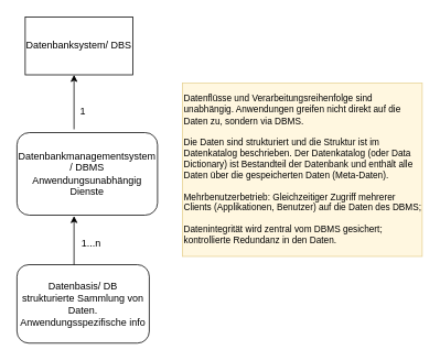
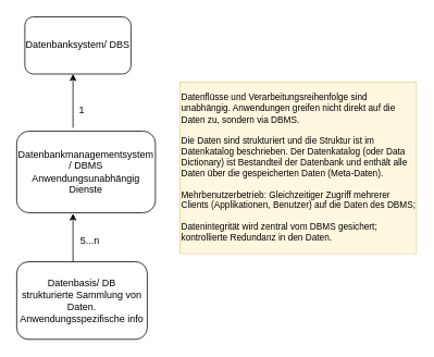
  <mxCell id="0" />
  <mxCell id="1" parent="0" />
  <mxCell id="2" value="&lt;div&gt;Datenbasis/ DB&lt;/div&gt;&lt;div&gt;strukturierte Sammlung von Daten. Anwendungsspezifische info&lt;br&gt;&lt;/div&gt;" style="rounded=1;whiteSpace=wrap;html=1;" vertex="1" parent="1"><mxGeometry x="20" y="320" width="160" height="95" as="geometry" /></mxCell>
- <mxCell id="3" value="Datenbanksystem/ DBS" style="whiteSpace=wrap;html=1;rounded=0;" vertex="1" parent="1"><mxGeometry x="30" y="20" width="130" height="70" as="geometry" /></mxCell>
+ <mxCell id="3" value="Datenbanksystem/ DBS" style="rounded=1;whiteSpace=wrap;html=1;" vertex="1" parent="1"><mxGeometry x="30" y="20" width="130" height="70" as="geometry" /></mxCell>
  <mxCell id="4" value="&lt;div&gt;Datenbankmanagementsystem / DBMS&lt;/div&gt;&lt;div&gt;Anwendungsunabhängig Dienste&lt;br&gt;&lt;/div&gt;" style="rounded=1;whiteSpace=wrap;html=1;" vertex="1" parent="1"><mxGeometry x="20" y="160" width="170" height="100" as="geometry" /></mxCell>
  <mxCell id="5" value="" style="endArrow=classic;html=1;rounded=0;entryX=0.454;entryY=1;entryDx=0;entryDy=0;exitX=0.406;exitY=-0.04;exitDx=0;exitDy=0;exitPerimeter=0;entryPerimeter=0;" edge="1" parent="1" source="4" target="3"><mxGeometry width="50" height="50" relative="1" as="geometry"><mxPoint x="0" y="150" as="sourcePoint" /><mxPoint x="50" y="100" as="targetPoint" /></mxGeometry></mxCell>
  <mxCell id="6" value="1" style="text;html=1;strokeColor=none;fillColor=none;align=center;verticalAlign=middle;whiteSpace=wrap;rounded=0;rotation=0;" vertex="1" parent="1"><mxGeometry x="70" y="120" width="60" height="30" as="geometry" /></mxCell>
- <mxCell id="7" value="1...n" style="text;html=1;strokeColor=none;fillColor=none;align=center;verticalAlign=middle;whiteSpace=wrap;rounded=0;" vertex="1" parent="1"><mxGeometry x="80" y="280" width="60" height="30" as="geometry" /></mxCell>
+ <mxCell id="7" value="5...n" style="text;html=1;strokeColor=none;fillColor=none;align=center;verticalAlign=middle;whiteSpace=wrap;rounded=0;" vertex="1" parent="1"><mxGeometry x="80" y="280" width="60" height="30" as="geometry" /></mxCell>
  <mxCell id="8" value="" style="endArrow=classic;html=1;rounded=0;entryX=0.406;entryY=1.01;entryDx=0;entryDy=0;entryPerimeter=0;" edge="1" parent="1" target="4"><mxGeometry width="50" height="50" relative="1" as="geometry"><mxPoint x="89" y="320" as="sourcePoint" /><mxPoint x="60" y="255" as="targetPoint" /></mxGeometry></mxCell>
  <mxCell id="9" value="&lt;div&gt;&lt;span class=&quot;markedContent&quot; id=&quot;page67R_mcid7&quot; style=&quot;font-size: 11px&quot;&gt;&lt;span style=&quot;left: 84.269px ; top: 119.346px ; font-size: 11px ; font-family: sans-serif ; transform: scalex(0.915)&quot; dir=&quot;ltr&quot;&gt;Datenflüsse und Verarbeitungsreihenfolge sind unabhängig. Anwendungen greifen&lt;/span&gt;&lt;/span&gt;&lt;span class=&quot;markedContent&quot; id=&quot;page67R_mcid8&quot; style=&quot;font-size: 11px&quot;&gt;&lt;/span&gt;&lt;span class=&quot;markedContent&quot; id=&quot;page67R_mcid8&quot; style=&quot;font-size: 11px&quot;&gt;&lt;span style=&quot;left: 84.269px ; top: 140.06px ; font-size: 11px ; font-family: sans-serif ; transform: scalex(0.912)&quot; dir=&quot;ltr&quot;&gt; nicht direkt auf die Daten zu, sondern via DBMS.&lt;/span&gt;&lt;/span&gt;&lt;/div&gt;&lt;div&gt;&lt;span class=&quot;markedContent&quot; id=&quot;page67R_mcid8&quot; style=&quot;font-size: 11px&quot;&gt;&lt;span style=&quot;left: 84.269px ; top: 140.06px ; font-size: 11px ; font-family: sans-serif ; transform: scalex(0.912)&quot; dir=&quot;ltr&quot;&gt;&lt;br&gt;&lt;/span&gt;&lt;/span&gt;&lt;span class=&quot;markedContent&quot; id=&quot;page67R_mcid8&quot; style=&quot;font-size: 11px&quot;&gt;&lt;/span&gt;&lt;/div&gt;&lt;div style=&quot;font-size: 11px&quot;&gt;&lt;span class=&quot;markedContent&quot; id=&quot;page67R_mcid12&quot; style=&quot;font-size: 11px&quot;&gt;&lt;span style=&quot;left: 84.269px ; top: 207.51px ; font-size: 11px ; font-family: sans-serif ; transform: scalex(0.922)&quot; dir=&quot;ltr&quot;&gt;Die Daten sind strukturiert und die Struktur ist im Datenkatalog beschrieben. Der&lt;/span&gt;&lt;/span&gt;&lt;span class=&quot;markedContent&quot; id=&quot;page67R_mcid13&quot; style=&quot;font-size: 11px&quot;&gt;&lt;span style=&quot;left: 84.269px ; top: 228.224px ; font-size: 11px ; font-family: sans-serif ; transform: scalex(0.92)&quot; dir=&quot;ltr&quot;&gt; Datenkatalog (oder Data Dictionary) ist Bestandteil der Datenbank und enthält alle&lt;/span&gt;&lt;/span&gt;&lt;span class=&quot;markedContent&quot; id=&quot;page67R_mcid14&quot; style=&quot;font-size: 11px&quot;&gt;&lt;span style=&quot;left: 84.269px ; top: 249.006px ; font-size: 11px ; font-family: sans-serif ; transform: scalex(0.919)&quot; dir=&quot;ltr&quot;&gt; Daten über die gespeicherten Daten (Meta&lt;/span&gt;&lt;/span&gt;&lt;span class=&quot;markedContent&quot; id=&quot;page67R_mcid15&quot; style=&quot;font-size: 11px&quot;&gt;&lt;span style=&quot;left: 459.876px ; top: 249.006px ; font-size: 11px ; font-family: sans-serif&quot; dir=&quot;ltr&quot;&gt;-&lt;/span&gt;&lt;/span&gt;&lt;span class=&quot;markedContent&quot; id=&quot;page67R_mcid16&quot; style=&quot;font-size: 11px&quot;&gt;&lt;span style=&quot;left: 466.5px ; top: 249.006px ; font-size: 11px ; font-family: sans-serif ; transform: scalex(0.911)&quot; dir=&quot;ltr&quot;&gt;Daten).&lt;/span&gt;&lt;/span&gt;&lt;/div&gt;&lt;div style=&quot;font-size: 11px&quot;&gt;&lt;span class=&quot;markedContent&quot; id=&quot;page67R_mcid16&quot; style=&quot;font-size: 11px&quot;&gt;&lt;span style=&quot;left: 466.5px ; top: 249.006px ; font-size: 11px ; font-family: sans-serif ; transform: scalex(0.911)&quot; dir=&quot;ltr&quot;&gt;&lt;br&gt;&lt;/span&gt;&lt;/span&gt;&lt;/div&gt;&lt;div style=&quot;font-size: 11px&quot;&gt;&lt;span class=&quot;markedContent&quot; id=&quot;page67R_mcid20&quot;&gt;&lt;span style=&quot;left: 84.269px ; top: 300.846px ; font-family: sans-serif ; transform: scalex(0.929)&quot; dir=&quot;ltr&quot;&gt;Mehrbenutzerbetrieb: Gleichzeitiger Zugriff mehrerer Clients (Applikationen,&lt;/span&gt;&lt;/span&gt;&lt;span class=&quot;markedContent&quot; id=&quot;page67R_mcid21&quot;&gt;&lt;span style=&quot;left: 84.269px ; top: 321.582px ; font-family: sans-serif ; transform: scalex(0.898)&quot; dir=&quot;ltr&quot;&gt; Benutzer) auf die Daten des DBMS;&lt;/span&gt;&lt;/span&gt;&lt;span class=&quot;markedContent&quot; id=&quot;page67R_mcid16&quot; style=&quot;font-size: 11px&quot;&gt;&lt;span style=&quot;left: 466.5px ; top: 249.006px ; font-size: 11px ; font-family: sans-serif ; transform: scalex(0.911)&quot; dir=&quot;ltr&quot;&gt;&lt;/span&gt;&lt;/span&gt;&lt;span class=&quot;markedContent&quot; id=&quot;page67R_mcid8&quot; style=&quot;font-size: 11px&quot;&gt;&lt;span style=&quot;left: 84.269px ; top: 140.06px ; font-size: 11px ; font-family: sans-serif ; transform: scalex(0.912)&quot; dir=&quot;ltr&quot;&gt;&lt;/span&gt;&lt;/span&gt;&lt;/div&gt;&lt;div&gt;&lt;br&gt;&lt;/div&gt;&lt;div&gt;&lt;span class=&quot;markedContent&quot; id=&quot;page67R_mcid27&quot;&gt;&lt;span style=&quot;left: 84.269px ; top: 347.526px ; font-family: sans-serif ; transform: scalex(0.921)&quot; dir=&quot;ltr&quot;&gt;Datenintegrität wird zentral vom DBMS gesichert; kontrollierte Redundanz in den&lt;/span&gt;&lt;/span&gt;&lt;span class=&quot;markedContent&quot; id=&quot;page67R_mcid28&quot;&gt;&lt;span style=&quot;left: 84.269px ; top: 368.267px ; font-family: sans-serif ; transform: scalex(0.91)&quot; dir=&quot;ltr&quot;&gt; Daten.&lt;/span&gt;&lt;/span&gt;&lt;/div&gt;" style="text;html=1;strokeColor=#d6b656;fillColor=#fff2cc;align=left;verticalAlign=middle;whiteSpace=wrap;rounded=0;opacity=60;fontSize=11;" vertex="1" parent="1"><mxGeometry x="220" y="100" width="290" height="210" as="geometry" /></mxCell>
